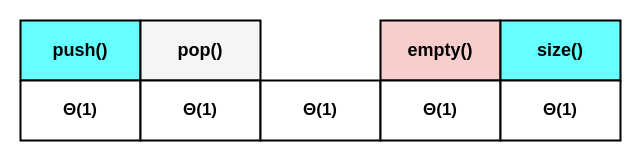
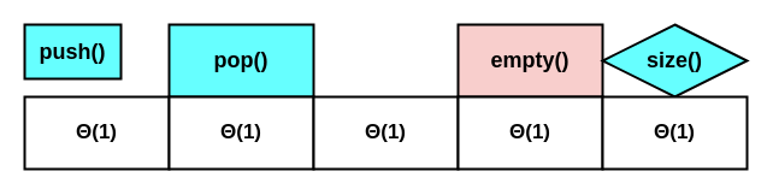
  <mxCell id="0" />
  <mxCell id="1" parent="0" />
- <mxCell id="2" value="push()" style="rounded=0;whiteSpace=wrap;html=1;fillColor=#66FFFF;strokeColor=#000000;strokeWidth=2;fontSize=18;fontStyle=1;fontColor=#000000;" vertex="1" parent="1"><mxGeometry x="20" y="20" width="120" height="60" as="geometry" /></mxCell>
- <mxCell id="3" value="pop()" style="rounded=0;whiteSpace=wrap;html=1;fillColor=#f5f5f5;strokeColor=#000000;strokeWidth=2;fontSize=18;fontStyle=1;fontColor=#000000;" vertex="1" parent="1"><mxGeometry x="140" y="20" width="120" height="60" as="geometry" /></mxCell>
+ <mxCell id="2" value="push()" style="rounded=0;whiteSpace=wrap;html=1;fillColor=#66FFFF;strokeColor=#000000;strokeWidth=2;fontSize=18;fontStyle=1;fontColor=#000000;" vertex="1" parent="1"><mxGeometry x="20" y="20" width="80" height="45" as="geometry" /></mxCell>
+ <mxCell id="3" value="pop()" style="rounded=0;whiteSpace=wrap;html=1;fillColor=#66FFFF;strokeColor=#000000;strokeWidth=2;fontSize=18;fontStyle=1;fontColor=#000000;" vertex="1" parent="1"><mxGeometry x="140" y="20" width="120" height="60" as="geometry" /></mxCell>
  <mxCell id="4" value="empty()" style="rounded=0;whiteSpace=wrap;html=1;fillColor=#f8cecc;strokeColor=#000000;strokeWidth=2;fontSize=18;fontStyle=1;fontColor=#000000;" vertex="1" parent="1"><mxGeometry x="380" y="20" width="120" height="60" as="geometry" /></mxCell>
  <mxCell id="5" value="&lt;span style=&quot;font-size: 17px;&quot;&gt;Θ(1)&lt;/span&gt;" style="rounded=0;whiteSpace=wrap;html=1;fillColor=#FFFFFF;strokeColor=#000000;strokeWidth=2;fontSize=17;fontStyle=1;fontColor=#000000;" vertex="1" parent="1"><mxGeometry x="20" y="80" width="120" height="60" as="geometry" /></mxCell>
  <mxCell id="6" value="&lt;span style=&quot;font-size: 17px;&quot;&gt;Θ(1)&lt;/span&gt;" style="rounded=0;whiteSpace=wrap;html=1;fillColor=#FFFFFF;strokeColor=#000000;strokeWidth=2;fontSize=17;fontStyle=1;fontColor=#000000;" vertex="1" parent="1"><mxGeometry x="140" y="80" width="120" height="60" as="geometry" /></mxCell>
  <mxCell id="7" value="&lt;span style=&quot;font-size: 17px;&quot;&gt;Θ(1)&lt;/span&gt;" style="rounded=0;whiteSpace=wrap;html=1;fillColor=#FFFFFF;strokeColor=#000000;strokeWidth=2;fontSize=17;fontStyle=1;fontColor=#000000;" vertex="1" parent="1"><mxGeometry x="260" y="80" width="120" height="60" as="geometry" /></mxCell>
  <mxCell id="8" value="&lt;span style=&quot;font-size: 17px;&quot;&gt;Θ(1)&lt;/span&gt;" style="rounded=0;whiteSpace=wrap;html=1;fillColor=#FFFFFF;strokeColor=#000000;strokeWidth=2;fontSize=17;fontStyle=1;fontColor=#000000;" vertex="1" parent="1"><mxGeometry x="380" y="80" width="120" height="60" as="geometry" /></mxCell>
- <mxCell id="9" value="size()" style="rounded=0;whiteSpace=wrap;html=1;fillColor=#66FFFF;strokeColor=#000000;strokeWidth=2;fontSize=18;fontStyle=1;fontColor=#000000;" vertex="1" parent="1"><mxGeometry x="500" y="20" width="120" height="60" as="geometry" /></mxCell>
+ <mxCell id="9" value="size()" style="rhombus;whiteSpace=wrap;html=1;fillColor=#66FFFF;strokeColor=#000000;strokeWidth=2;fontSize=18;fontStyle=1;fontColor=#000000;" vertex="1" parent="1"><mxGeometry x="500" y="20" width="120" height="60" as="geometry" /></mxCell>
  <mxCell id="10" value="&lt;span style=&quot;font-size: 17px;&quot;&gt;Θ(1)&lt;/span&gt;" style="rounded=0;whiteSpace=wrap;html=1;fillColor=#FFFFFF;strokeColor=#000000;strokeWidth=2;fontSize=17;fontStyle=1;fontColor=#000000;" vertex="1" parent="1"><mxGeometry x="500" y="80" width="120" height="60" as="geometry" /></mxCell>
